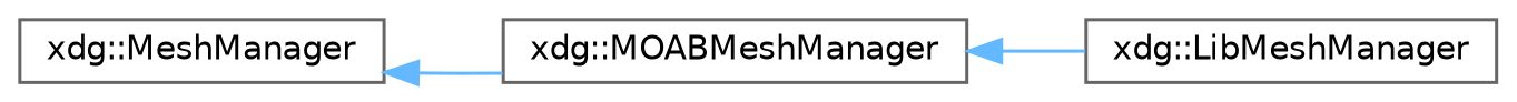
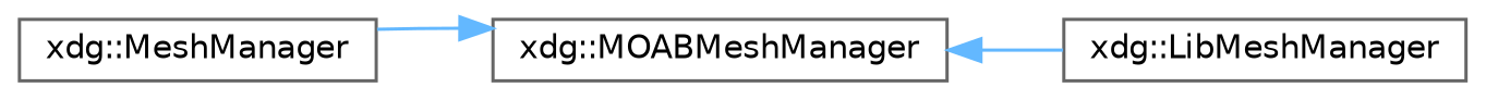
  digraph {
    rankdir=LR
    node [color=grey40 fillcolor=white fontname=Helvetica fontsize=10 shape=box style=filled]
    edge [color=steelblue1 dir=back fontname=Helvetica fontsize=10 labelfontname=Helvetica labelfontsize=10 style=solid]
    n1 [height=0.2 label="xdg::MeshManager" width=0.4]
    n2 [height=0.2 label="xdg::MOABMeshManager" width=0.4]
    n3 [height=0.2 label="xdg::LibMeshManager" width=0.4]
-   n1 -> n2
+   n2 -> n1
    n2 -> n3
  }
